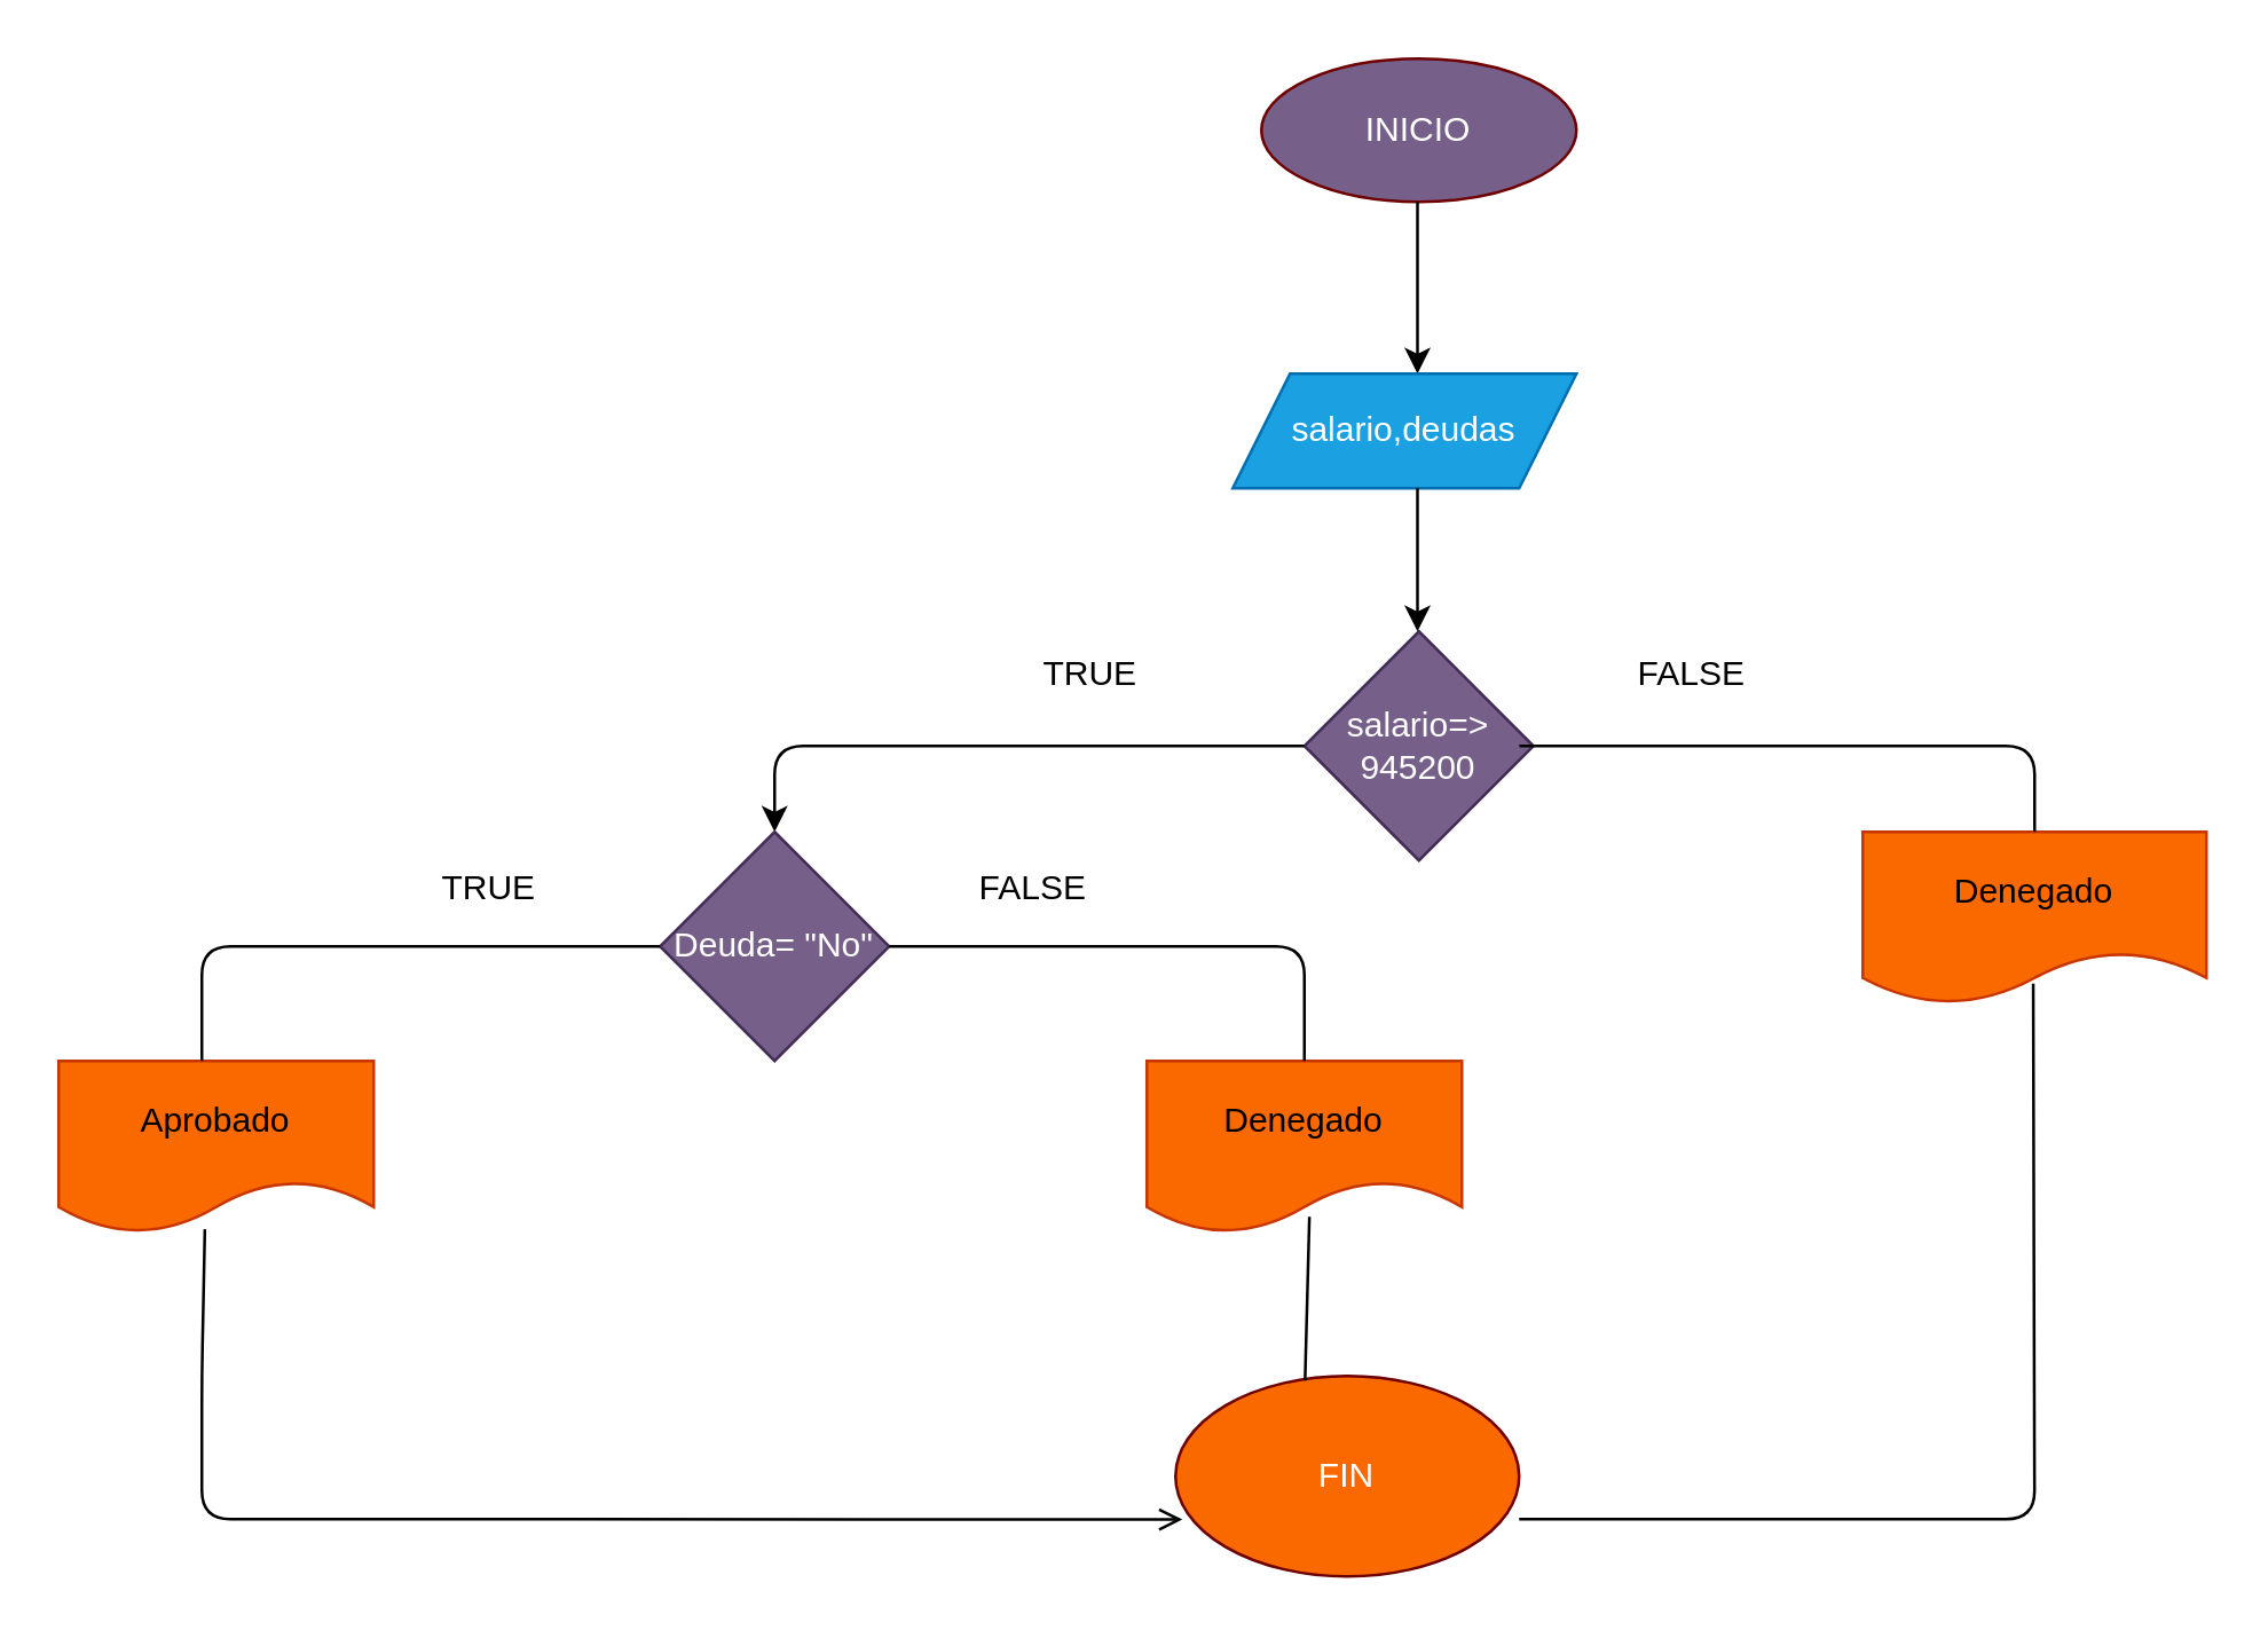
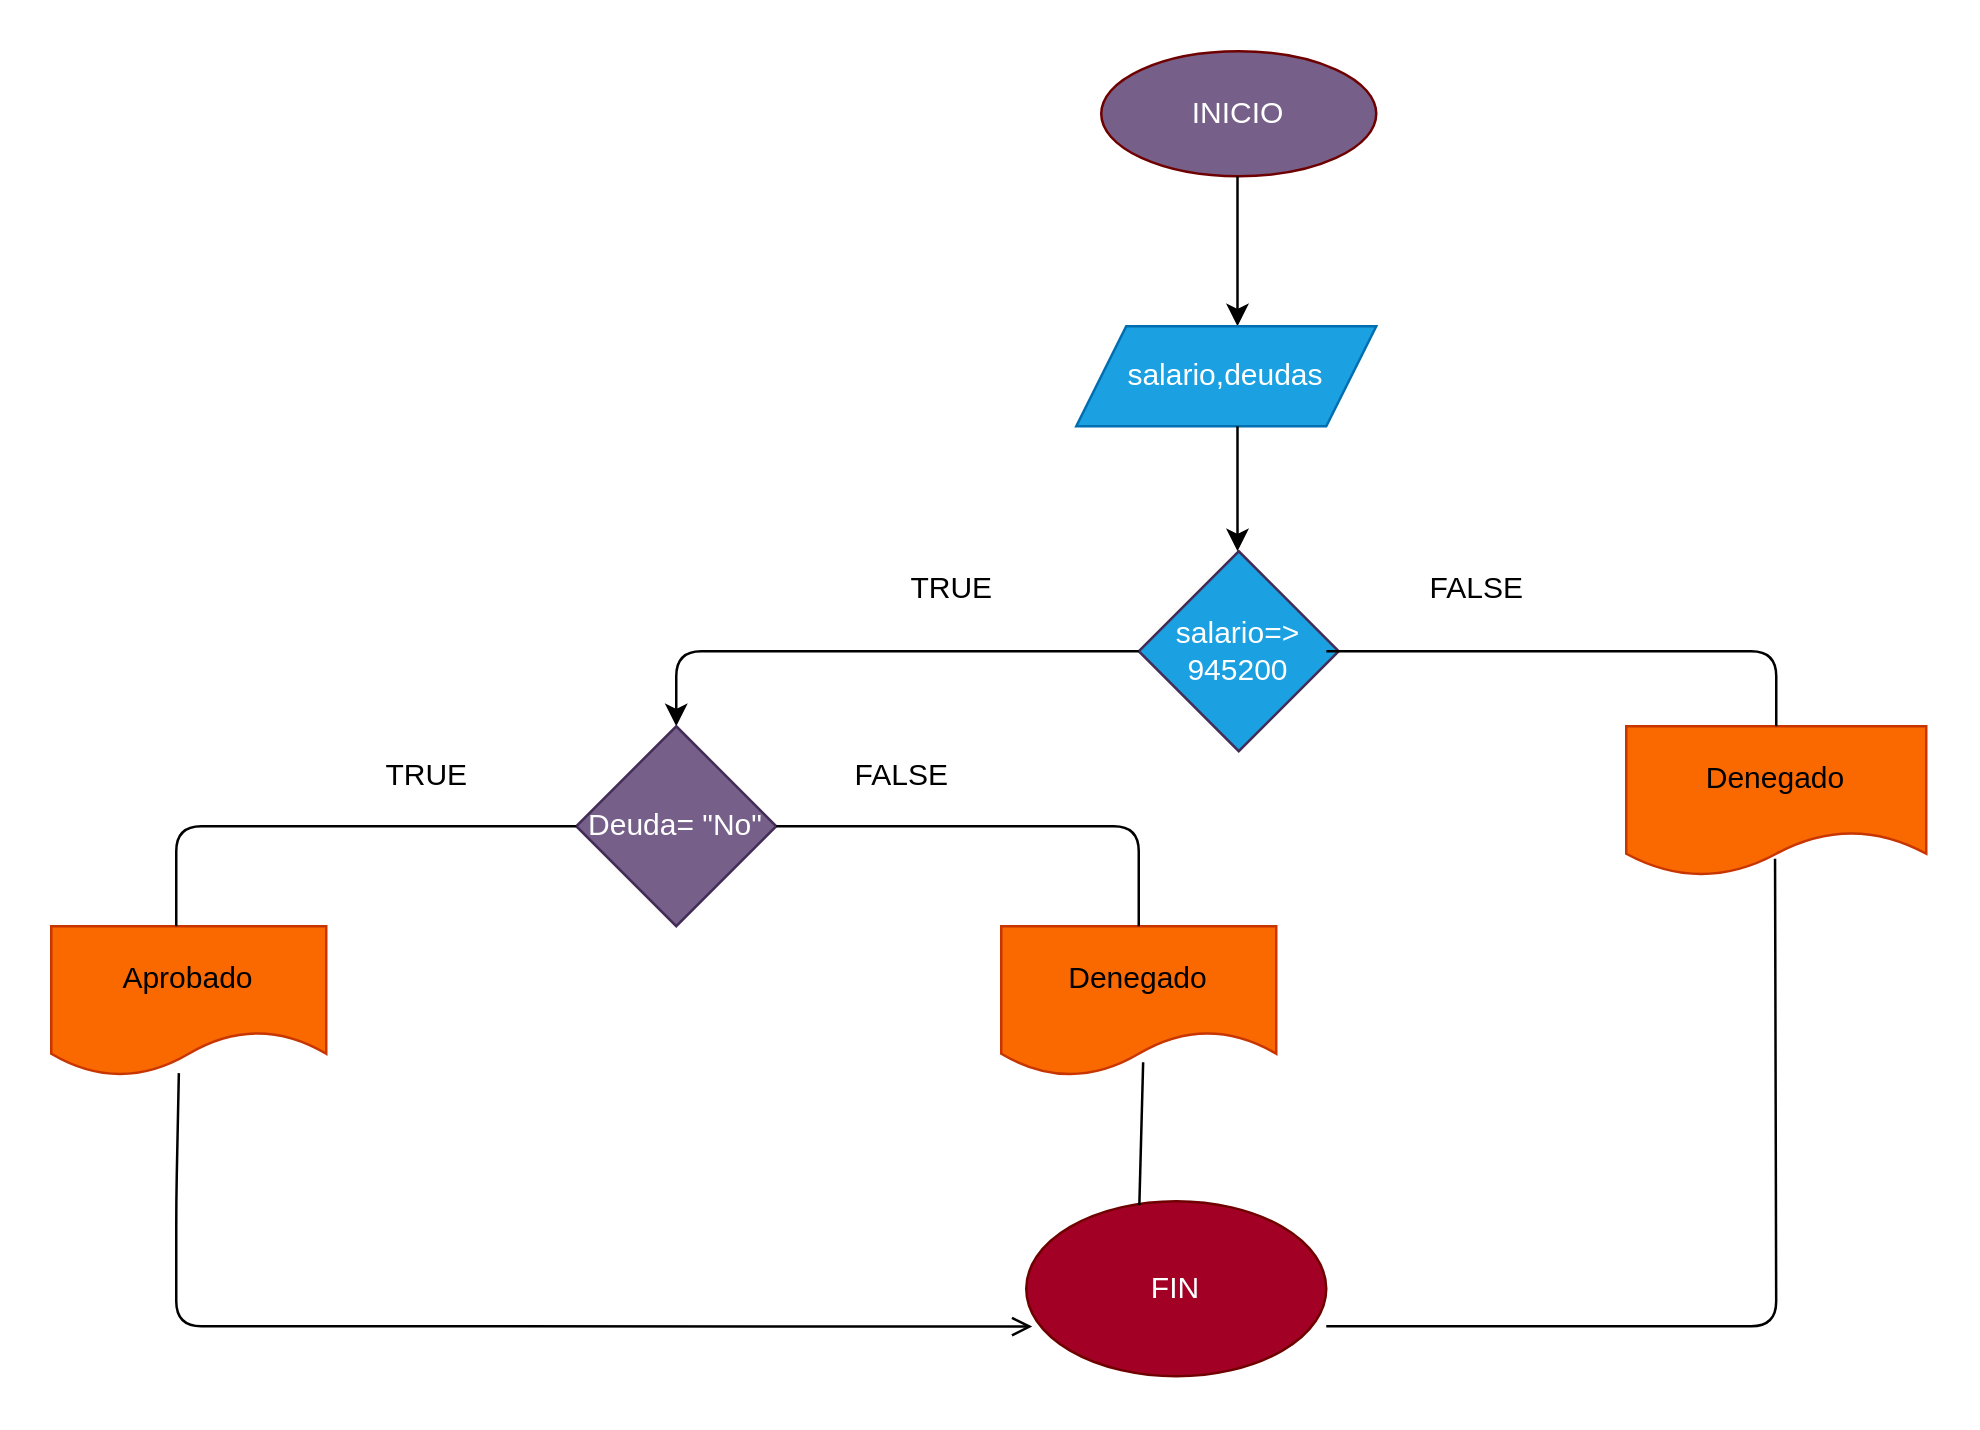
  <mxCell id="0" />
  <mxCell id="1" parent="0" />
  <mxCell id="2" value="INICIO" style="ellipse;whiteSpace=wrap;html=1;fillColor=#76608a;fontColor=#ffffff;strokeColor=#6F0000;" vertex="1" parent="1"><mxGeometry x="440" y="20" width="110" height="50" as="geometry" /></mxCell>
  <mxCell id="3" value="" style="endArrow=classic;html=1;" edge="1" parent="1"><mxGeometry width="50" height="50" relative="1" as="geometry"><mxPoint x="494.5" y="70" as="sourcePoint" /><mxPoint x="494.5" y="130" as="targetPoint" /></mxGeometry></mxCell>
  <mxCell id="4" value="salario,deudas" style="shape=parallelogram;perimeter=parallelogramPerimeter;whiteSpace=wrap;html=1;fixedSize=1;fillColor=#1ba1e2;fontColor=#ffffff;strokeColor=#006EAF;" vertex="1" parent="1"><mxGeometry x="430" y="130" width="120" height="40" as="geometry" /></mxCell>
  <mxCell id="5" value="" style="endArrow=classic;html=1;" edge="1" parent="1"><mxGeometry width="50" height="50" relative="1" as="geometry"><mxPoint x="494.5" y="170" as="sourcePoint" /><mxPoint x="494.5" y="220" as="targetPoint" /></mxGeometry></mxCell>
- <mxCell id="6" value="salario=&amp;gt;&lt;br&gt;945200" style="rhombus;whiteSpace=wrap;html=1;fillColor=#76608a;fontColor=#ffffff;strokeColor=#432D57;" vertex="1" parent="1"><mxGeometry x="455" y="220" width="80" height="80" as="geometry" /></mxCell>
+ <mxCell id="6" value="salario=&amp;gt;&lt;br&gt;945200" style="rhombus;whiteSpace=wrap;html=1;fillColor=#1ba1e2;fontColor=#ffffff;strokeColor=#432D57;" vertex="1" parent="1"><mxGeometry x="455" y="220" width="80" height="80" as="geometry" /></mxCell>
  <mxCell id="7" value="" style="endArrow=classic;html=1;exitX=0;exitY=0.5;exitDx=0;exitDy=0;" edge="1" parent="1" source="6"><mxGeometry width="50" height="50" relative="1" as="geometry"><mxPoint x="450" y="250" as="sourcePoint" /><mxPoint x="270" y="290" as="targetPoint" /><Array as="points"><mxPoint x="270" y="260" /></Array></mxGeometry></mxCell>
  <mxCell id="8" value="Deuda= &quot;No&quot;" style="rhombus;whiteSpace=wrap;html=1;fillColor=#76608a;fontColor=#ffffff;strokeColor=#432D57;" vertex="1" parent="1"><mxGeometry x="230" y="290" width="80" height="80" as="geometry" /></mxCell>
  <mxCell id="9" value="Denegado" style="shape=document;whiteSpace=wrap;html=1;boundedLbl=1;fillColor=#fa6800;fontColor=#000000;strokeColor=#C73500;" vertex="1" parent="1"><mxGeometry x="650" y="290" width="120" height="60" as="geometry" /></mxCell>
  <mxCell id="10" value="Aprobado" style="shape=document;whiteSpace=wrap;html=1;boundedLbl=1;fillColor=#fa6800;fontColor=#000000;strokeColor=#C73500;" vertex="1" parent="1"><mxGeometry x="20" y="370" width="110" height="60" as="geometry" /></mxCell>
  <mxCell id="11" value="Denegado" style="shape=document;whiteSpace=wrap;html=1;boundedLbl=1;fillColor=#fa6800;fontColor=#000000;strokeColor=#C73500;" vertex="1" parent="1"><mxGeometry x="400" y="370" width="110" height="60" as="geometry" /></mxCell>
  <mxCell id="12" value="" style="endArrow=none;html=1;exitX=0.938;exitY=0.5;exitDx=0;exitDy=0;exitPerimeter=0;entryX=0.5;entryY=0;entryDx=0;entryDy=0;" edge="1" parent="1" source="6" target="9"><mxGeometry width="50" height="50" relative="1" as="geometry"><mxPoint x="540" y="260" as="sourcePoint" /><mxPoint x="630" y="220" as="targetPoint" /><Array as="points"><mxPoint x="710" y="260" /></Array></mxGeometry></mxCell>
  <mxCell id="13" value="" style="endArrow=none;html=1;exitX=1;exitY=0.5;exitDx=0;exitDy=0;entryX=0.5;entryY=0;entryDx=0;entryDy=0;" edge="1" parent="1" source="8" target="11"><mxGeometry width="50" height="50" relative="1" as="geometry"><mxPoint x="340" y="350" as="sourcePoint" /><mxPoint x="390" y="300" as="targetPoint" /><Array as="points"><mxPoint x="455" y="330" /></Array></mxGeometry></mxCell>
  <mxCell id="14" value="" style="endArrow=none;html=1;entryX=0;entryY=0.5;entryDx=0;entryDy=0;" edge="1" parent="1" target="8"><mxGeometry width="50" height="50" relative="1" as="geometry"><mxPoint x="70" y="370" as="sourcePoint" /><mxPoint x="120" y="320" as="targetPoint" /><Array as="points"><mxPoint x="70" y="330" /></Array></mxGeometry></mxCell>
- <mxCell id="15" value="FIN" style="ellipse;whiteSpace=wrap;html=1;fillColor=#fa6800;fontColor=#ffffff;strokeColor=#6F0000;" vertex="1" parent="1"><mxGeometry x="410" y="480" width="120" height="70" as="geometry" /></mxCell>
+ <mxCell id="15" value="FIN" style="ellipse;whiteSpace=wrap;html=1;fillColor=#a20025;fontColor=#ffffff;strokeColor=#6F0000;" vertex="1" parent="1"><mxGeometry x="410" y="480" width="120" height="70" as="geometry" /></mxCell>
  <mxCell id="16" value="" style="endArrow=open;html=1;exitX=0.464;exitY=0.979;exitDx=0;exitDy=0;exitPerimeter=0;entryX=0.02;entryY=0.716;entryDx=0;entryDy=0;entryPerimeter=0;" edge="1" parent="1" source="10" target="15"><mxGeometry width="50" height="50" relative="1" as="geometry"><mxPoint x="80" y="540" as="sourcePoint" /><mxPoint x="410" y="530" as="targetPoint" /><Array as="points"><mxPoint x="70" y="480" /><mxPoint x="70" y="530" /></Array></mxGeometry></mxCell>
  <mxCell id="17" value="" style="endArrow=none;html=1;entryX=0.516;entryY=0.907;entryDx=0;entryDy=0;entryPerimeter=0;exitX=0.377;exitY=0.022;exitDx=0;exitDy=0;exitPerimeter=0;" edge="1" parent="1" source="15" target="11"><mxGeometry width="50" height="50" relative="1" as="geometry"><mxPoint x="430" y="480" as="sourcePoint" /><mxPoint x="480" y="430" as="targetPoint" /></mxGeometry></mxCell>
  <mxCell id="18" value="" style="endArrow=none;html=1;entryX=0.496;entryY=0.883;entryDx=0;entryDy=0;entryPerimeter=0;" edge="1" parent="1" target="9"><mxGeometry width="50" height="50" relative="1" as="geometry"><mxPoint x="530" y="530" as="sourcePoint" /><mxPoint x="580" y="480" as="targetPoint" /><Array as="points"><mxPoint x="710" y="530" /></Array></mxGeometry></mxCell>
  <mxCell id="19" value="TRUE" style="text;html=1;align=center;verticalAlign=middle;resizable=0;points=[];autosize=1;strokeColor=none;fillColor=none;" vertex="1" parent="1"><mxGeometry x="350" y="220" width="60" height="30" as="geometry" /></mxCell>
  <mxCell id="20" value="FALSE" style="text;html=1;align=center;verticalAlign=middle;resizable=0;points=[];autosize=1;strokeColor=none;fillColor=none;" vertex="1" parent="1"><mxGeometry x="560" y="220" width="60" height="30" as="geometry" /></mxCell>
  <mxCell id="21" value="TRUE" style="text;html=1;align=center;verticalAlign=middle;resizable=0;points=[];autosize=1;strokeColor=none;fillColor=none;" vertex="1" parent="1"><mxGeometry x="140" y="295" width="60" height="30" as="geometry" /></mxCell>
  <mxCell id="22" value="FALSE" style="text;html=1;align=center;verticalAlign=middle;resizable=0;points=[];autosize=1;strokeColor=none;fillColor=none;" vertex="1" parent="1"><mxGeometry x="330" y="295" width="60" height="30" as="geometry" /></mxCell>
